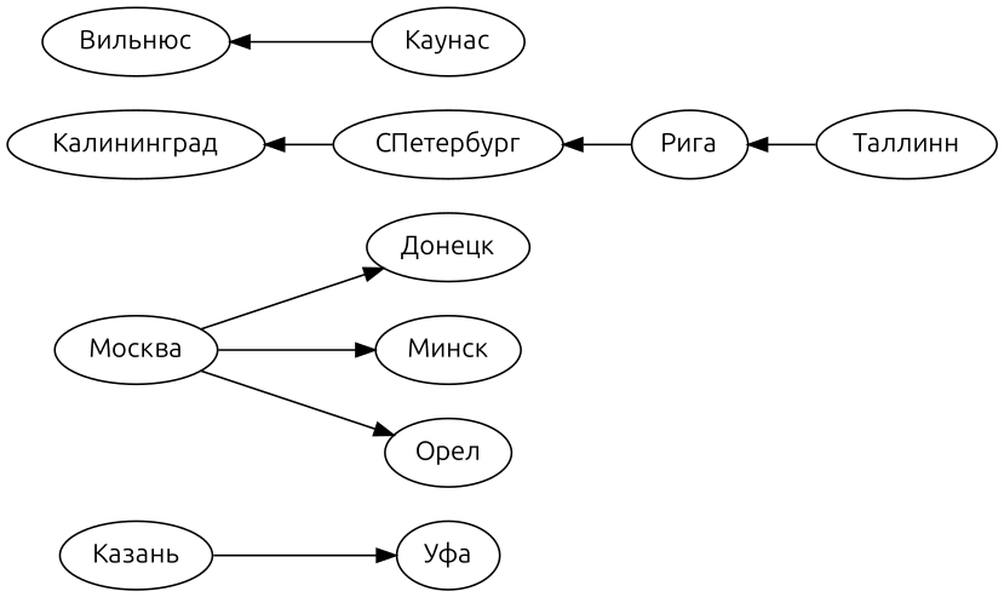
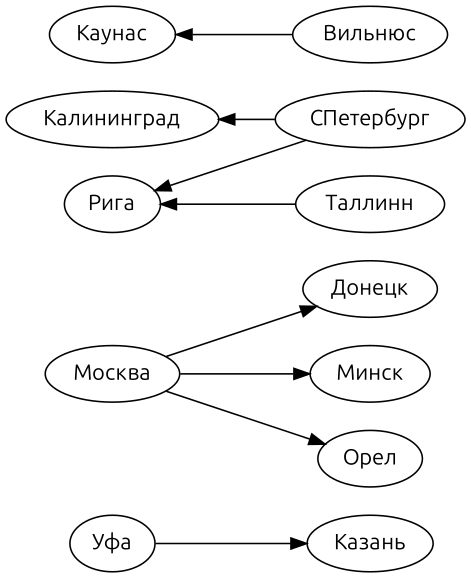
  digraph {
    fontname=Ubuntu
    rankdir=LR
    node [fontname=Ubuntu]
    edge [fontname=Ubuntu]
    "Казань"
    "Уфа"
    "Москва"
    "Донецк"
    "Минск"
    "Орел"
    "СПетербург"
    "Рига"
    "Таллинн"
    "Вильнюс"
    "Каунас"
    "Калининград"
-   "Казань" -> "Уфа"
+   "Уфа" -> "Казань"
    "Москва" -> "Донецк"
    "Москва" -> "Минск"
    "Москва" -> "Орел"
-   "СПетербург" -> "Рига" [dir=back]
+   "Рига" -> "СПетербург" [dir=back]
    "Рига" -> "Таллинн" [dir=back]
-   "Вильнюс" -> "Каунас" [dir=back]
+   "Каунас" -> "Вильнюс" [dir=back]
    "Калининград" -> "СПетербург" [dir=back]
  }
